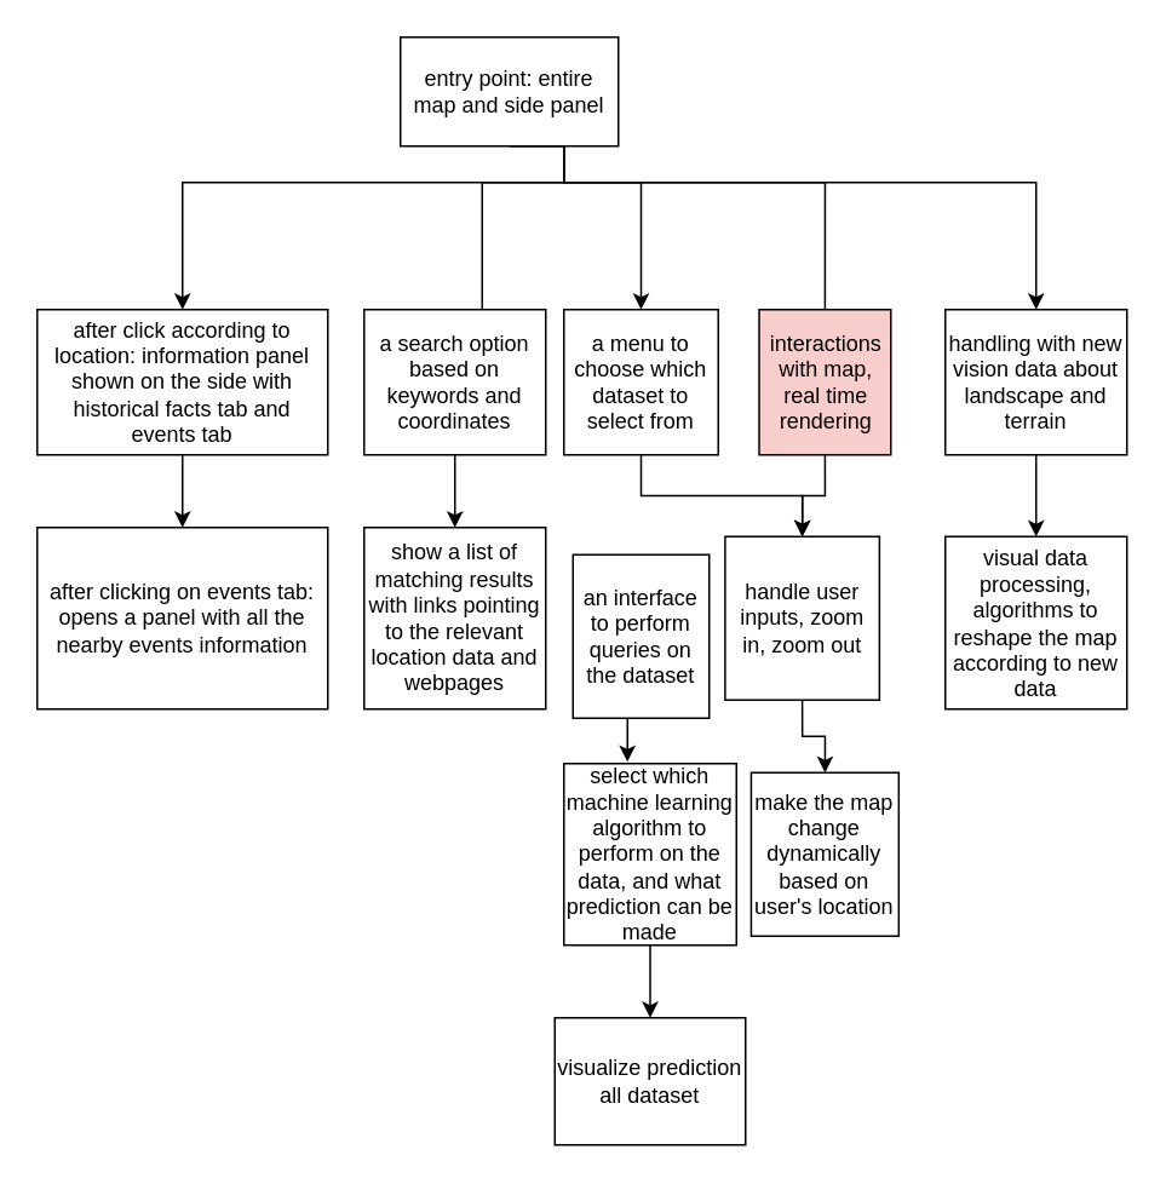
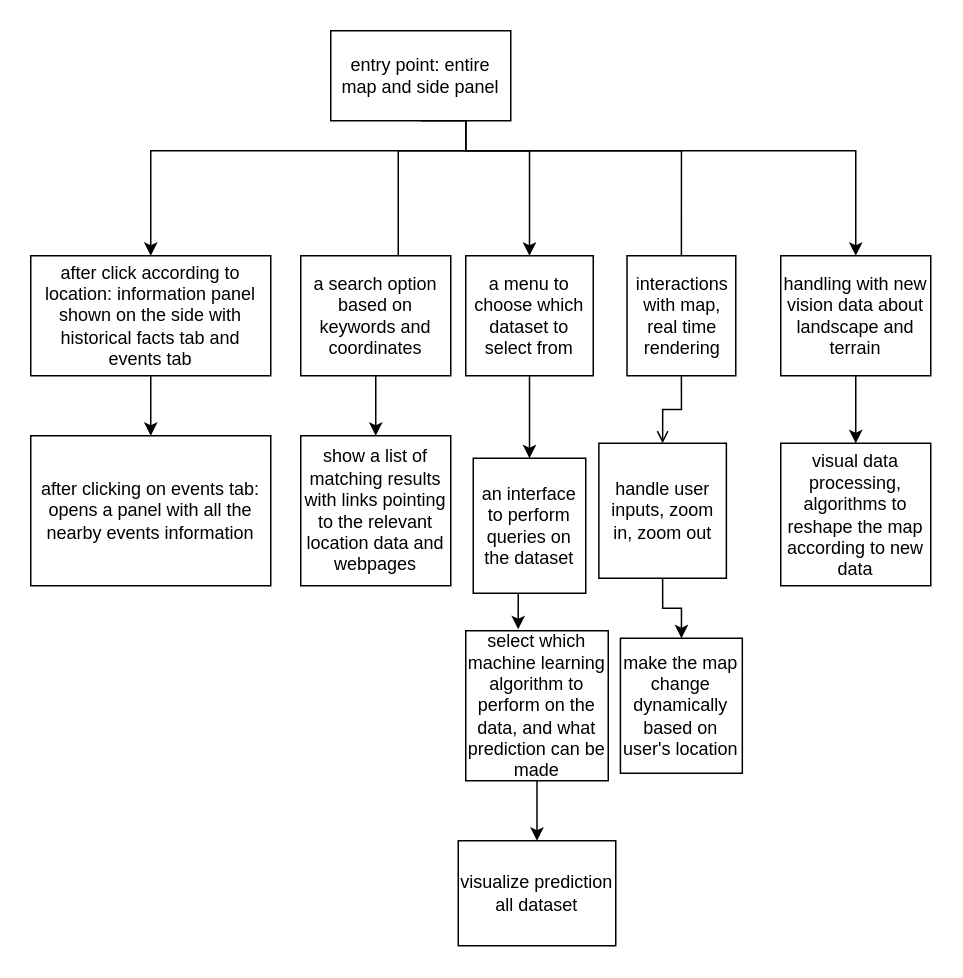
  <mxCell id="0" />
  <mxCell id="1" parent="0" />
  <mxCell id="2" style="edgeStyle=orthogonalEdgeStyle;rounded=0;orthogonalLoop=1;jettySize=auto;html=1;" edge="1" parent="1" source="6" target="8"><mxGeometry relative="1" as="geometry"><Array as="points"><mxPoint x="310" y="100" /><mxPoint x="100" y="100" /></Array></mxGeometry></mxCell>
  <mxCell id="3" style="edgeStyle=orthogonalEdgeStyle;rounded=0;orthogonalLoop=1;jettySize=auto;html=1;exitX=0.5;exitY=0;exitDx=0;exitDy=0;endArrow=none;" edge="1" parent="1" source="21" target="11"><mxGeometry relative="1" as="geometry"><Array as="points"><mxPoint x="454" y="100" /><mxPoint x="265" y="100" /></Array></mxGeometry></mxCell>
  <mxCell id="4" style="edgeStyle=orthogonalEdgeStyle;rounded=0;orthogonalLoop=1;jettySize=auto;html=1;entryX=0.5;entryY=0;entryDx=0;entryDy=0;" edge="1" parent="1" source="6" target="14"><mxGeometry relative="1" as="geometry"><Array as="points"><mxPoint x="310" y="100" /><mxPoint x="353" y="100" /></Array></mxGeometry></mxCell>
  <mxCell id="5" style="edgeStyle=orthogonalEdgeStyle;rounded=0;orthogonalLoop=1;jettySize=auto;html=1;exitX=0.5;exitY=1;exitDx=0;exitDy=0;entryX=0.5;entryY=0;entryDx=0;entryDy=0;" edge="1" parent="1" source="6" target="26"><mxGeometry relative="1" as="geometry"><Array as="points"><mxPoint x="310" y="100" /><mxPoint x="570" y="100" /></Array></mxGeometry></mxCell>
  <mxCell id="6" value="&lt;div&gt;entry point: entire map and side panel&lt;/div&gt;" style="whiteSpace=wrap;html=1;" parent="1" vertex="1"><mxGeometry x="220" y="20" width="120" height="60" as="geometry" /></mxCell>
  <mxCell id="7" value="" style="edgeStyle=orthogonalEdgeStyle;rounded=0;orthogonalLoop=1;jettySize=auto;html=1;" parent="1" source="8" target="9" edge="1"><mxGeometry relative="1" as="geometry" /></mxCell>
  <mxCell id="8" value="after click according to location: information panel shown on the side with historical facts tab and events tab" style="whiteSpace=wrap;html=1;" parent="1" vertex="1"><mxGeometry y="170" width="160" height="80" as="geometry" x="20" /></mxCell>
  <mxCell id="9" value="after clicking on events tab: opens a panel with all the nearby events information" style="rounded=0;whiteSpace=wrap;html=1;" parent="1" vertex="1"><mxGeometry y="290" width="160" height="100" as="geometry" x="20" /></mxCell>
  <mxCell id="10" style="edgeStyle=orthogonalEdgeStyle;rounded=0;orthogonalLoop=1;jettySize=auto;html=1;exitX=0.5;exitY=1;exitDx=0;exitDy=0;entryX=0.5;entryY=0;entryDx=0;entryDy=0;entryPerimeter=0;" edge="1" parent="1" source="11" target="12"><mxGeometry relative="1" as="geometry" /></mxCell>
  <mxCell id="11" value="a search option based on keywords and coordinates" style="whiteSpace=wrap;html=1;" vertex="1" parent="1"><mxGeometry x="200" y="170" width="100" height="80" as="geometry" /></mxCell>
  <mxCell id="12" value="show a list of matching results with links pointing to the relevant location data and webpages" style="whiteSpace=wrap;html=1;" vertex="1" parent="1"><mxGeometry x="200" y="290" width="100" height="100" as="geometry" /></mxCell>
- <mxCell id="13" style="edgeStyle=orthogonalEdgeStyle;rounded=0;orthogonalLoop=1;jettySize=auto;html=1;exitX=0.5;exitY=1;exitDx=0;exitDy=0;" edge="1" parent="1" source="14" target="23"><mxGeometry relative="1" as="geometry" /></mxCell>
+ <mxCell id="13" style="edgeStyle=orthogonalEdgeStyle;rounded=0;orthogonalLoop=1;jettySize=auto;html=1;exitX=0.5;exitY=1;exitDx=0;exitDy=0;entryX=0.5;entryY=0;entryDx=0;entryDy=0;" edge="1" parent="1" source="14" target="16"><mxGeometry relative="1" as="geometry" /></mxCell>
  <mxCell id="14" value="a menu to choose which dataset to select from" style="whiteSpace=wrap;html=1;" vertex="1" parent="1"><mxGeometry x="310" y="170" width="85" height="80" as="geometry" /></mxCell>
  <mxCell id="15" style="edgeStyle=orthogonalEdgeStyle;rounded=0;orthogonalLoop=1;jettySize=auto;html=1;exitX=0.5;exitY=1;exitDx=0;exitDy=0;entryX=0.368;entryY=-0.01;entryDx=0;entryDy=0;entryPerimeter=0;" edge="1" parent="1" source="16" target="18"><mxGeometry relative="1" as="geometry" /></mxCell>
  <mxCell id="16" value="an interface to perform queries on the dataset" style="whiteSpace=wrap;html=1;" vertex="1" parent="1"><mxGeometry x="315" y="305" width="75" height="90" as="geometry" /></mxCell>
  <mxCell id="17" style="edgeStyle=orthogonalEdgeStyle;rounded=0;orthogonalLoop=1;jettySize=auto;html=1;entryX=0.5;entryY=0;entryDx=0;entryDy=0;" edge="1" parent="1" source="18" target="19"><mxGeometry relative="1" as="geometry" /></mxCell>
  <mxCell id="18" value="select which machine learning algorithm to perform on the data, and what prediction can be made" style="whiteSpace=wrap;html=1;" vertex="1" parent="1"><mxGeometry x="310" y="420" width="95" height="100" as="geometry" /></mxCell>
  <mxCell id="19" value="visualize prediction all dataset" style="whiteSpace=wrap;html=1;" vertex="1" parent="1"><mxGeometry x="305" y="560" width="105" height="70" as="geometry" /></mxCell>
- <mxCell id="20" style="edgeStyle=orthogonalEdgeStyle;rounded=0;orthogonalLoop=1;jettySize=auto;html=1;exitX=0.5;exitY=1;exitDx=0;exitDy=0;entryX=0.5;entryY=0;entryDx=0;entryDy=0;" edge="1" parent="1" source="21" target="23"><mxGeometry relative="1" as="geometry" /></mxCell>
- <mxCell id="21" value="interactions with map, real time rendering" style="whiteSpace=wrap;html=1;fillColor=#f8cecc;" vertex="1" parent="1"><mxGeometry x="417.51" y="170" width="72.5" height="80" as="geometry" /></mxCell>
+ <mxCell id="20" style="edgeStyle=orthogonalEdgeStyle;rounded=0;orthogonalLoop=1;jettySize=auto;html=1;exitX=0.5;exitY=1;exitDx=0;exitDy=0;entryX=0.5;entryY=0;entryDx=0;entryDy=0;endArrow=open;" edge="1" parent="1" source="21" target="23"><mxGeometry relative="1" as="geometry" /></mxCell>
+ <mxCell id="21" value="interactions with map, real time rendering" style="whiteSpace=wrap;html=1;" vertex="1" parent="1"><mxGeometry x="417.51" y="170" width="72.5" height="80" as="geometry" /></mxCell>
  <mxCell id="22" style="edgeStyle=orthogonalEdgeStyle;rounded=0;orthogonalLoop=1;jettySize=auto;html=1;exitX=0.5;exitY=1;exitDx=0;exitDy=0;" edge="1" parent="1" source="23" target="24"><mxGeometry relative="1" as="geometry" /></mxCell>
  <mxCell id="23" value="handle user inputs, zoom in, zoom out" style="whiteSpace=wrap;html=1;" vertex="1" parent="1"><mxGeometry x="398.75" y="295" width="85" height="90" as="geometry" /></mxCell>
  <mxCell id="24" value="make the map change dynamically based on user's location" style="whiteSpace=wrap;html=1;" vertex="1" parent="1"><mxGeometry x="413.13" y="425" width="81.25" height="90" as="geometry" /></mxCell>
  <mxCell id="25" style="edgeStyle=orthogonalEdgeStyle;rounded=0;orthogonalLoop=1;jettySize=auto;html=1;exitX=0.5;exitY=1;exitDx=0;exitDy=0;entryX=0.5;entryY=0;entryDx=0;entryDy=0;" edge="1" parent="1" source="26" target="27"><mxGeometry relative="1" as="geometry" /></mxCell>
  <mxCell id="26" value="handling with new vision data about landscape and terrain" style="whiteSpace=wrap;html=1;" vertex="1" parent="1"><mxGeometry x="520" y="170" width="100" height="80" as="geometry" /></mxCell>
  <mxCell id="27" value="visual data processing, algorithms to reshape the map according to new data&lt;br&gt;" style="whiteSpace=wrap;html=1;" vertex="1" parent="1"><mxGeometry x="520" y="295" width="100" height="95" as="geometry" /></mxCell>
